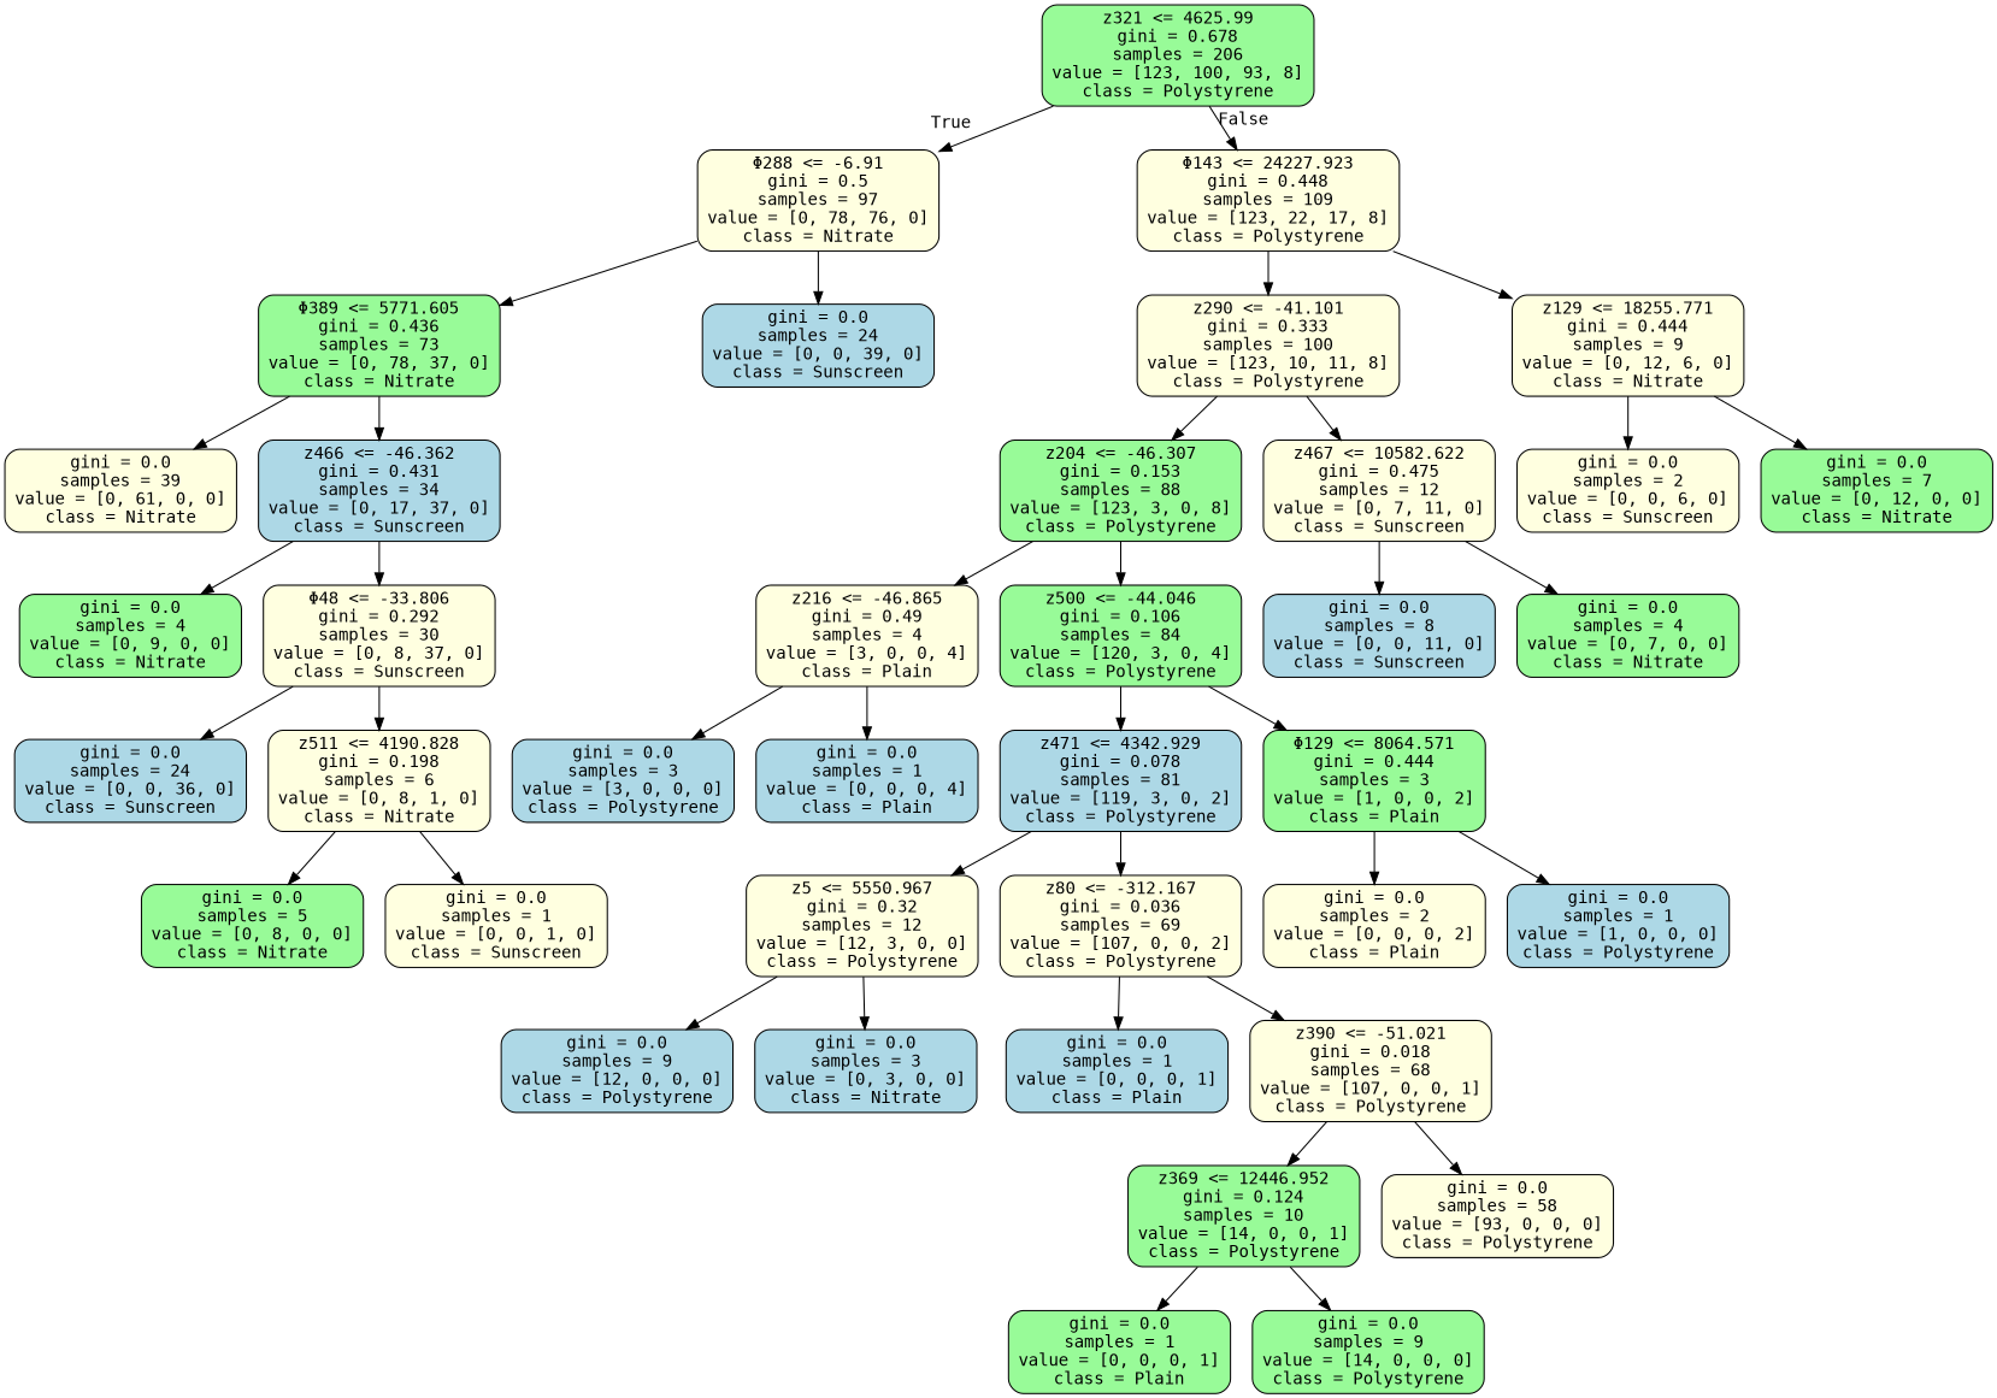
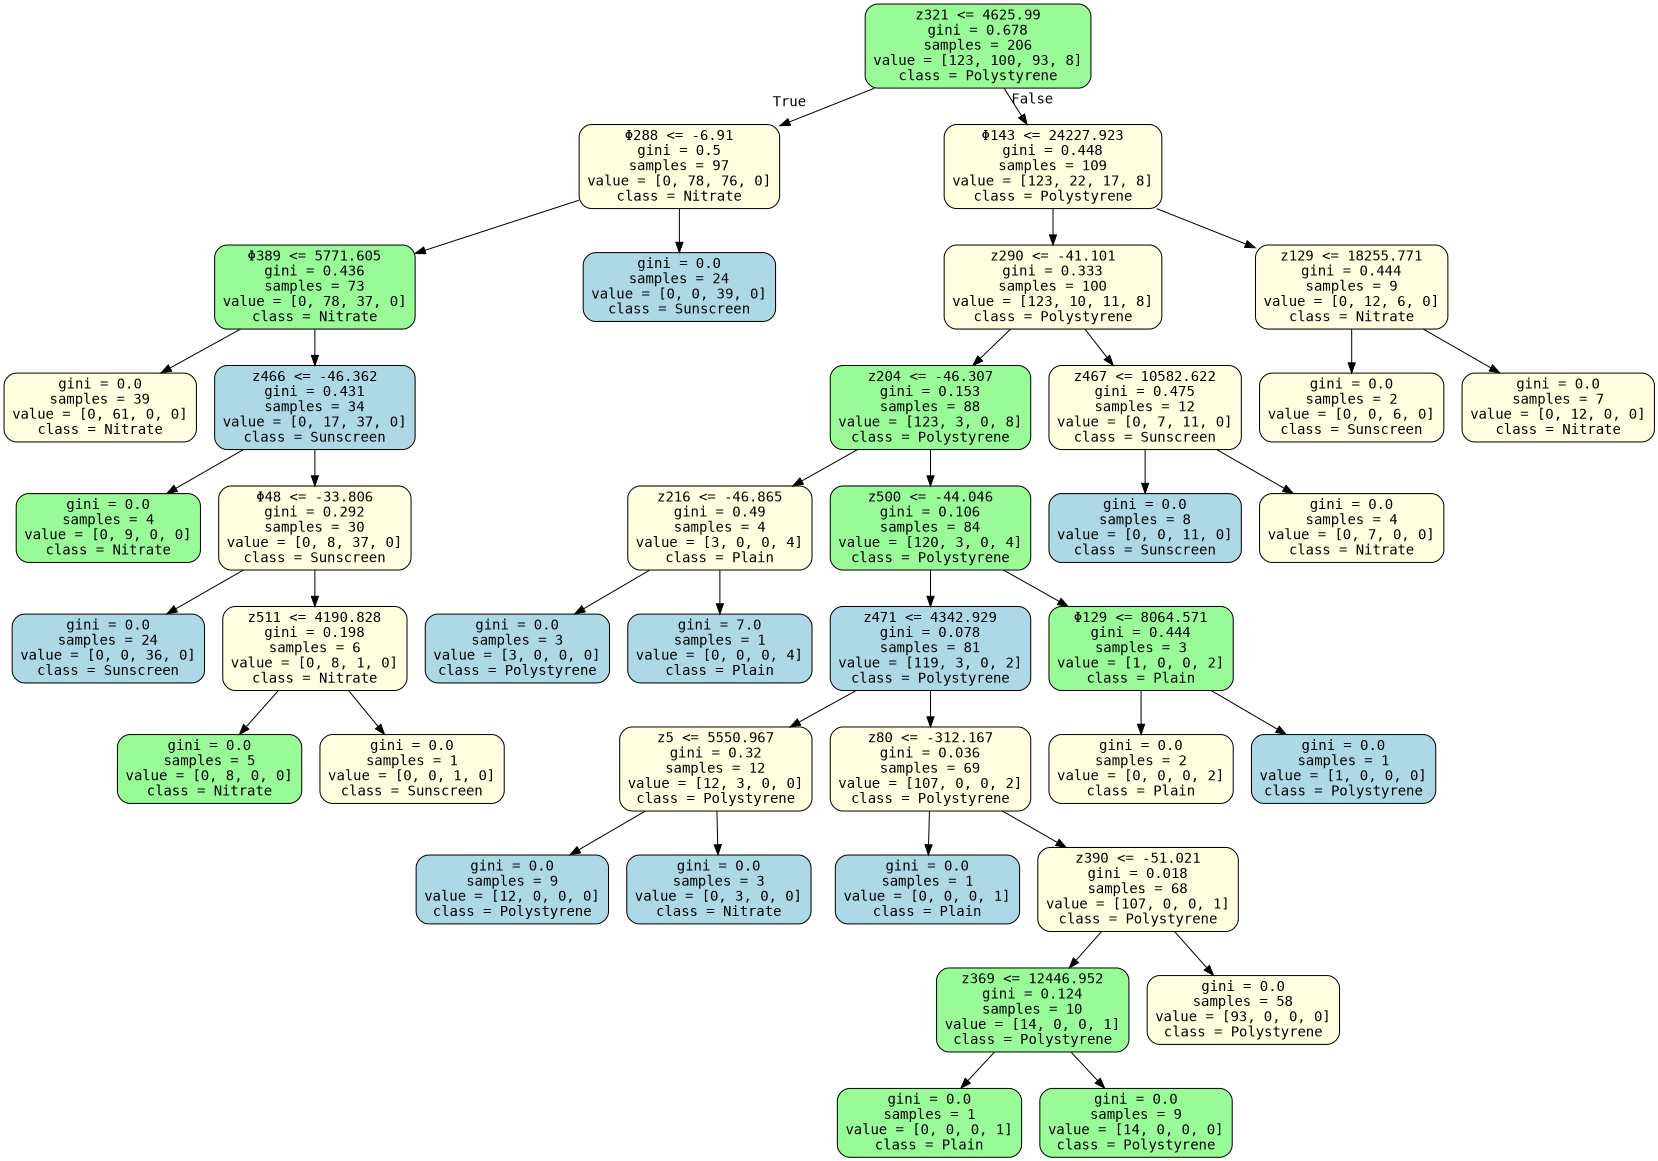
  digraph {
    fontname="DejaVu Sans Mono"
    node [color=black fillcolor=lightyellow fontname="DejaVu Sans Mono" shape=box style="filled, rounded"]
    edge [fontname="DejaVu Sans Mono"]
    n1 [fillcolor=palegreen label="z321 <= 4625.99\ngini = 0.678\nsamples = 206\nvalue = [123, 100, 93, 8]\nclass = Polystyrene"]
    n2 [label="Φ288 <= -6.91\ngini = 0.5\nsamples = 97\nvalue = [0, 78, 76, 0]\nclass = Nitrate"]
    n3 [label="Φ143 <= 24227.923\ngini = 0.448\nsamples = 109\nvalue = [123, 22, 17, 8]\nclass = Polystyrene"]
    n4 [fillcolor=palegreen label="Φ389 <= 5771.605\ngini = 0.436\nsamples = 73\nvalue = [0, 78, 37, 0]\nclass = Nitrate"]
    n5 [fillcolor=lightblue label="gini = 0.0\nsamples = 24\nvalue = [0, 0, 39, 0]\nclass = Sunscreen"]
    n6 [label="z290 <= -41.101\ngini = 0.333\nsamples = 100\nvalue = [123, 10, 11, 8]\nclass = Polystyrene"]
    n7 [label="z129 <= 18255.771\ngini = 0.444\nsamples = 9\nvalue = [0, 12, 6, 0]\nclass = Nitrate"]
    n8 [label="gini = 0.0\nsamples = 39\nvalue = [0, 61, 0, 0]\nclass = Nitrate"]
    n9 [fillcolor=lightblue label="z466 <= -46.362\ngini = 0.431\nsamples = 34\nvalue = [0, 17, 37, 0]\nclass = Sunscreen"]
    n10 [fillcolor=palegreen label="gini = 0.0\nsamples = 4\nvalue = [0, 9, 0, 0]\nclass = Nitrate"]
    n11 [label="Φ48 <= -33.806\ngini = 0.292\nsamples = 30\nvalue = [0, 8, 37, 0]\nclass = Sunscreen"]
    n12 [fillcolor=lightblue label="gini = 0.0\nsamples = 24\nvalue = [0, 0, 36, 0]\nclass = Sunscreen"]
    n13 [label="z511 <= 4190.828\ngini = 0.198\nsamples = 6\nvalue = [0, 8, 1, 0]\nclass = Nitrate"]
    n14 [fillcolor=palegreen label="gini = 0.0\nsamples = 5\nvalue = [0, 8, 0, 0]\nclass = Nitrate"]
    n15 [label="gini = 0.0\nsamples = 1\nvalue = [0, 0, 1, 0]\nclass = Sunscreen"]
    n16 [fillcolor=palegreen label="z204 <= -46.307\ngini = 0.153\nsamples = 88\nvalue = [123, 3, 0, 8]\nclass = Polystyrene"]
    n17 [label="z467 <= 10582.622\ngini = 0.475\nsamples = 12\nvalue = [0, 7, 11, 0]\nclass = Sunscreen"]
    n18 [label="gini = 0.0\nsamples = 2\nvalue = [0, 0, 6, 0]\nclass = Sunscreen"]
-   n19 [fillcolor=palegreen label="gini = 0.0\nsamples = 7\nvalue = [0, 12, 0, 0]\nclass = Nitrate"]
+   n19 [label="gini = 0.0\nsamples = 7\nvalue = [0, 12, 0, 0]\nclass = Nitrate"]
    n20 [label="z216 <= -46.865\ngini = 0.49\nsamples = 4\nvalue = [3, 0, 0, 4]\nclass = Plain"]
    n21 [fillcolor=palegreen label="z500 <= -44.046\ngini = 0.106\nsamples = 84\nvalue = [120, 3, 0, 4]\nclass = Polystyrene"]
    n22 [fillcolor=lightblue label="gini = 0.0\nsamples = 8\nvalue = [0, 0, 11, 0]\nclass = Sunscreen"]
-   n23 [fillcolor=palegreen label="gini = 0.0\nsamples = 4\nvalue = [0, 7, 0, 0]\nclass = Nitrate"]
+   n23 [label="gini = 0.0\nsamples = 4\nvalue = [0, 7, 0, 0]\nclass = Nitrate"]
    n24 [fillcolor=lightblue label="gini = 0.0\nsamples = 3\nvalue = [3, 0, 0, 0]\nclass = Polystyrene"]
-   n25 [fillcolor=lightblue label="gini = 0.0\nsamples = 1\nvalue = [0, 0, 0, 4]\nclass = Plain"]
+   n25 [fillcolor=lightblue label="gini = 7.0\nsamples = 1\nvalue = [0, 0, 0, 4]\nclass = Plain"]
    n26 [fillcolor=lightblue label="z471 <= 4342.929\ngini = 0.078\nsamples = 81\nvalue = [119, 3, 0, 2]\nclass = Polystyrene"]
    n27 [fillcolor=palegreen label="Φ129 <= 8064.571\ngini = 0.444\nsamples = 3\nvalue = [1, 0, 0, 2]\nclass = Plain"]
    n28 [label="z5 <= 5550.967\ngini = 0.32\nsamples = 12\nvalue = [12, 3, 0, 0]\nclass = Polystyrene"]
    n29 [label="z80 <= -312.167\ngini = 0.036\nsamples = 69\nvalue = [107, 0, 0, 2]\nclass = Polystyrene"]
    n30 [label="gini = 0.0\nsamples = 2\nvalue = [0, 0, 0, 2]\nclass = Plain"]
    n31 [fillcolor=lightblue label="gini = 0.0\nsamples = 1\nvalue = [1, 0, 0, 0]\nclass = Polystyrene"]
    n32 [fillcolor=lightblue label="gini = 0.0\nsamples = 9\nvalue = [12, 0, 0, 0]\nclass = Polystyrene"]
    n33 [fillcolor=lightblue label="gini = 0.0\nsamples = 3\nvalue = [0, 3, 0, 0]\nclass = Nitrate"]
    n34 [fillcolor=lightblue label="gini = 0.0\nsamples = 1\nvalue = [0, 0, 0, 1]\nclass = Plain"]
    n35 [label="z390 <= -51.021\ngini = 0.018\nsamples = 68\nvalue = [107, 0, 0, 1]\nclass = Polystyrene"]
    n36 [fillcolor=palegreen label="z369 <= 12446.952\ngini = 0.124\nsamples = 10\nvalue = [14, 0, 0, 1]\nclass = Polystyrene"]
    n37 [label="gini = 0.0\nsamples = 58\nvalue = [93, 0, 0, 0]\nclass = Polystyrene"]
    n38 [fillcolor=palegreen label="gini = 0.0\nsamples = 1\nvalue = [0, 0, 0, 1]\nclass = Plain"]
    n39 [fillcolor=palegreen label="gini = 0.0\nsamples = 9\nvalue = [14, 0, 0, 0]\nclass = Polystyrene"]
    n1 -> n2 [headlabel=True labelangle=45 labeldistance=2.5]
    n1 -> n3 [headlabel=False labelangle=-45 labeldistance=2.5]
    n2 -> n4
    n2 -> n5
    n3 -> n6
    n3 -> n7
    n4 -> n8
    n4 -> n9
    n6 -> n16
    n6 -> n17
    n7 -> n18
    n7 -> n19
    n9 -> n10
    n9 -> n11
    n11 -> n12
    n11 -> n13
    n13 -> n14
    n13 -> n15
    n16 -> n20
    n16 -> n21
    n17 -> n22
    n17 -> n23
    n20 -> n24
    n20 -> n25
    n21 -> n26
    n21 -> n27
    n26 -> n28
    n26 -> n29
    n27 -> n30
    n27 -> n31
    n28 -> n32
    n28 -> n33
    n29 -> n34
    n29 -> n35
    n35 -> n36
    n35 -> n37
    n36 -> n38
    n36 -> n39
  }
